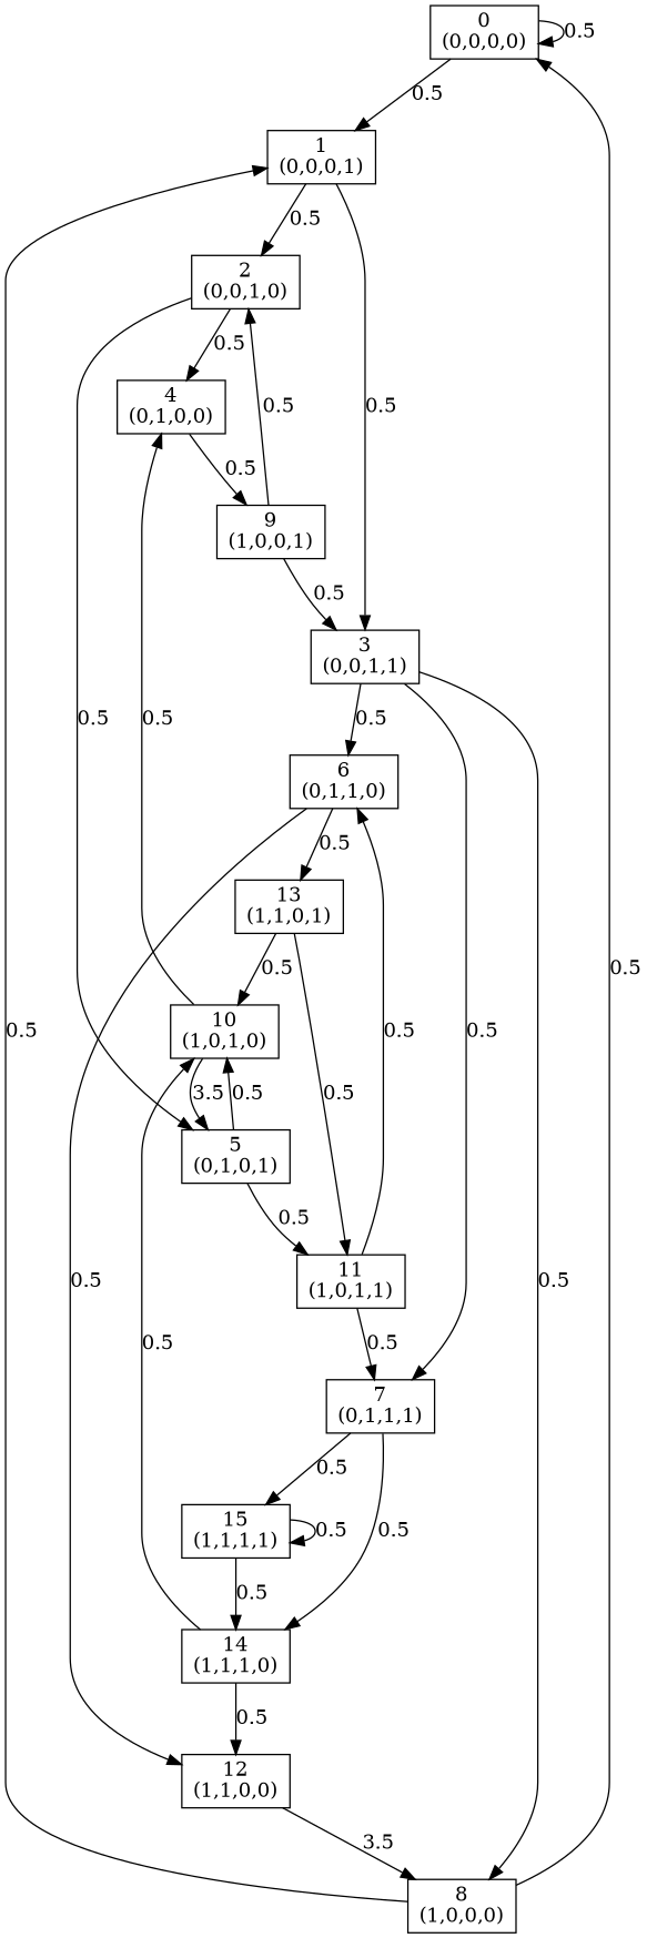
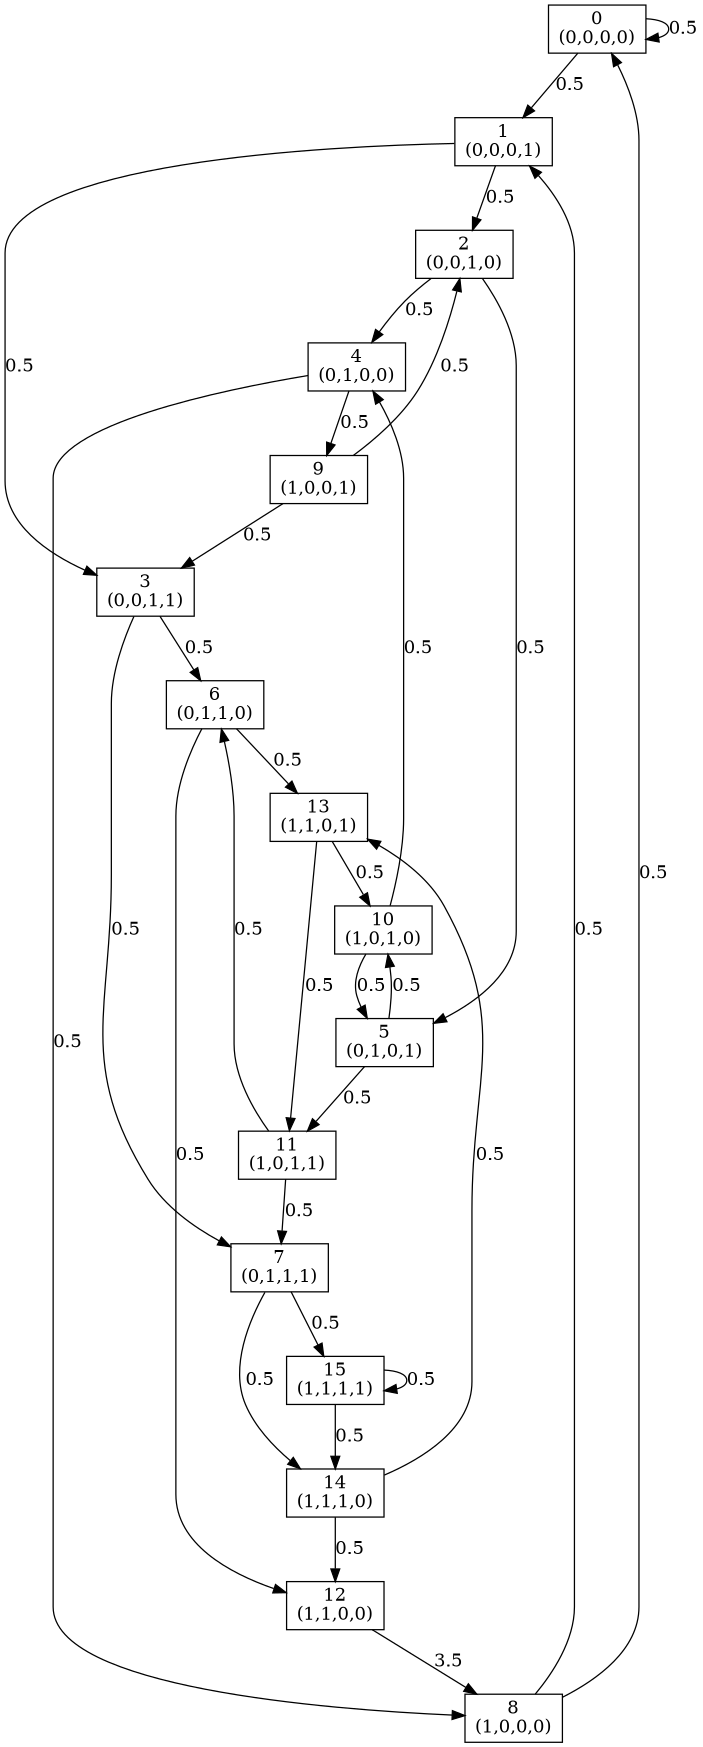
  digraph {
    node [shape=box]
    n1 [label="0\n(0,0,0,0)"]
    n2 [label="1\n(0,0,0,1)"]
    n3 [label="2\n(0,0,1,0)"]
    n4 [label="3\n(0,0,1,1)"]
    n5 [label="4\n(0,1,0,0)"]
    n6 [label="5\n(0,1,0,1)"]
    n7 [label="6\n(0,1,1,0)"]
    n8 [label="7\n(0,1,1,1)"]
    n9 [label="8\n(1,0,0,0)"]
    n10 [label="9\n(1,0,0,1)"]
    n11 [label="10\n(1,0,1,0)"]
    n12 [label="11\n(1,0,1,1)"]
    n13 [label="12\n(1,1,0,0)"]
    n14 [label="13\n(1,1,0,1)"]
    n15 [label="14\n(1,1,1,0)"]
    n16 [label="15\n(1,1,1,1)"]
    n1 -> n1 [label=0.5]
    n1 -> n2 [label=0.5]
    n2 -> n3 [label=0.5]
    n2 -> n4 [label=0.5]
    n3 -> n5 [label=0.5]
    n3 -> n6 [label=0.5]
    n4 -> n7 [label=0.5]
    n4 -> n8 [label=0.5]
-   n4 -> n9 [label=0.5]
+   n5 -> n9 [label=0.5]
    n5 -> n10 [label=0.5]
    n6 -> n11 [label=0.5]
    n6 -> n12 [label=0.5]
    n7 -> n13 [label=0.5]
    n7 -> n14 [label=0.5]
    n8 -> n15 [label=0.5]
    n8 -> n16 [label=0.5]
    n9 -> n1 [label=0.5]
    n9 -> n2 [label=0.5]
    n10 -> n3 [label=0.5]
    n10 -> n4 [label=0.5]
    n11 -> n5 [label=0.5]
-   n11 -> n6 [label=3.5]
+   n11 -> n6 [label=0.5]
    n12 -> n7 [label=0.5]
    n12 -> n8 [label=0.5]
    n13 -> n9 [label=3.5]
    n14 -> n11 [label=0.5]
    n14 -> n12 [label=0.5]
    n15 -> n13 [label=0.5]
-   n15 -> n11 [label=0.5]
+   n15 -> n14 [label=0.5]
    n16 -> n15 [label=0.5]
    n16 -> n16 [label=0.5]
  }
